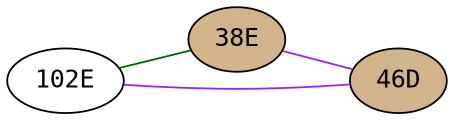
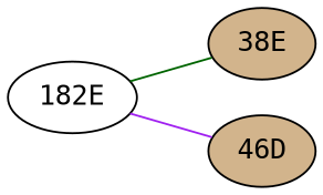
  graph {
    fontname="DejaVu Sans Mono"
    rankdir=LR
    node [fillcolor=tan fontname="DejaVu Sans Mono" style="radial,filled"]
    edge [color=purple fontname="DejaVu Sans Mono" penwidth=1]
-   "102E" [fillcolor=white]
+   "102E" [fillcolor=white label="182E"]
    "38E"
    n3 [label="46D"]
    "102E" -- "38E" [color=darkgreen]
    "102E" -- n3
-   "38E" -- n3
  }
